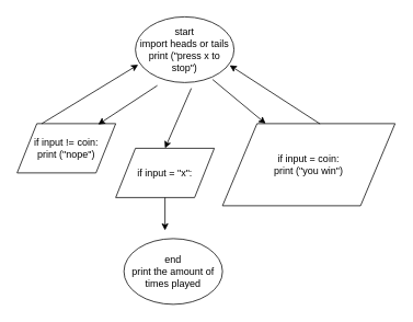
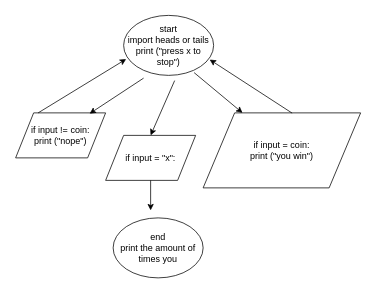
  <mxCell id="0" />
  <mxCell id="1" parent="0" />
  <mxCell id="2" value="start&lt;br&gt;import heads or tails&lt;br&gt;print (&quot;press x to stop&quot;)" style="ellipse;whiteSpace=wrap;html=1;" vertex="1" parent="1"><mxGeometry x="164" y="20" width="120" height="80" as="geometry" /></mxCell>
  <mxCell id="3" value="if input = coin:&lt;br&gt;print (&quot;you win&quot;)&lt;br&gt;" style="shape=parallelogram;perimeter=parallelogramPerimeter;whiteSpace=wrap;html=1;" vertex="1" parent="1"><mxGeometry x="270" y="150" width="210" height="100" as="geometry" /></mxCell>
  <mxCell id="4" value="" style="endArrow=classic;html=1;exitX=0.783;exitY=0.954;exitDx=0;exitDy=0;exitPerimeter=0;entryX=0.25;entryY=0;entryDx=0;entryDy=0;" edge="1" parent="1" source="2" target="3"><mxGeometry width="50" height="50" relative="1" as="geometry"><mxPoint x="200" y="230" as="sourcePoint" /><mxPoint x="250" y="180" as="targetPoint" /></mxGeometry></mxCell>
  <mxCell id="5" value="if input != coin:&lt;br&gt;print (&quot;nope&quot;)" style="shape=parallelogram;perimeter=parallelogramPerimeter;whiteSpace=wrap;html=1;" vertex="1" parent="1"><mxGeometry x="20" y="150" width="120" height="60" as="geometry" /></mxCell>
  <mxCell id="6" value="" style="endArrow=classic;html=1;exitX=0.222;exitY=1.046;exitDx=0;exitDy=0;exitPerimeter=0;entryX=0.822;entryY=0.017;entryDx=0;entryDy=0;entryPerimeter=0;" edge="1" parent="1" source="2" target="5"><mxGeometry width="50" height="50" relative="1" as="geometry"><mxPoint x="180" y="240" as="sourcePoint" /><mxPoint x="230" y="190" as="targetPoint" /></mxGeometry></mxCell>
  <mxCell id="7" value="if input = &quot;x&quot;:" style="shape=parallelogram;perimeter=parallelogramPerimeter;whiteSpace=wrap;html=1;" vertex="1" parent="1"><mxGeometry x="140" y="180" width="120" height="60" as="geometry" /></mxCell>
  <mxCell id="8" value="" style="endArrow=classic;html=1;exitX=0.567;exitY=1.087;exitDx=0;exitDy=0;exitPerimeter=0;entryX=0.5;entryY=0;entryDx=0;entryDy=0;" edge="1" parent="1" source="2" target="7"><mxGeometry width="50" height="50" relative="1" as="geometry"><mxPoint x="180" y="240" as="sourcePoint" /><mxPoint x="180" y="330" as="targetPoint" /></mxGeometry></mxCell>
  <mxCell id="9" value="" style="endArrow=classic;html=1;exitX=0.5;exitY=1;exitDx=0;exitDy=0;" edge="1" parent="1" source="7"><mxGeometry width="50" height="50" relative="1" as="geometry"><mxPoint x="180" y="240" as="sourcePoint" /><mxPoint x="200" y="280" as="targetPoint" /></mxGeometry></mxCell>
- <mxCell id="10" value="end&lt;br&gt;print the amount of times played" style="ellipse;whiteSpace=wrap;html=1;" vertex="1" parent="1"><mxGeometry x="150" y="290" width="120" height="80" as="geometry" /></mxCell>
+ <mxCell id="10" value="end&lt;br&gt;print the amount of times you" style="ellipse;whiteSpace=wrap;html=1;" vertex="1" parent="1"><mxGeometry x="150" y="290" width="120" height="80" as="geometry" /></mxCell>
  <mxCell id="11" value="" style="endArrow=classic;html=1;exitX=0.25;exitY=0;exitDx=0;exitDy=0;entryX=0.028;entryY=0.729;entryDx=0;entryDy=0;entryPerimeter=0;" edge="1" parent="1" source="5" target="2"><mxGeometry width="50" height="50" relative="1" as="geometry"><mxPoint x="180" y="240" as="sourcePoint" /><mxPoint x="230" y="190" as="targetPoint" /></mxGeometry></mxCell>
  <mxCell id="12" value="" style="endArrow=classic;html=1;exitX=0.565;exitY=0.003;exitDx=0;exitDy=0;exitPerimeter=0;entryX=0.956;entryY=0.737;entryDx=0;entryDy=0;entryPerimeter=0;" edge="1" parent="1" source="3" target="2"><mxGeometry width="50" height="50" relative="1" as="geometry"><mxPoint x="180" y="240" as="sourcePoint" /><mxPoint x="230" y="190" as="targetPoint" /></mxGeometry></mxCell>
